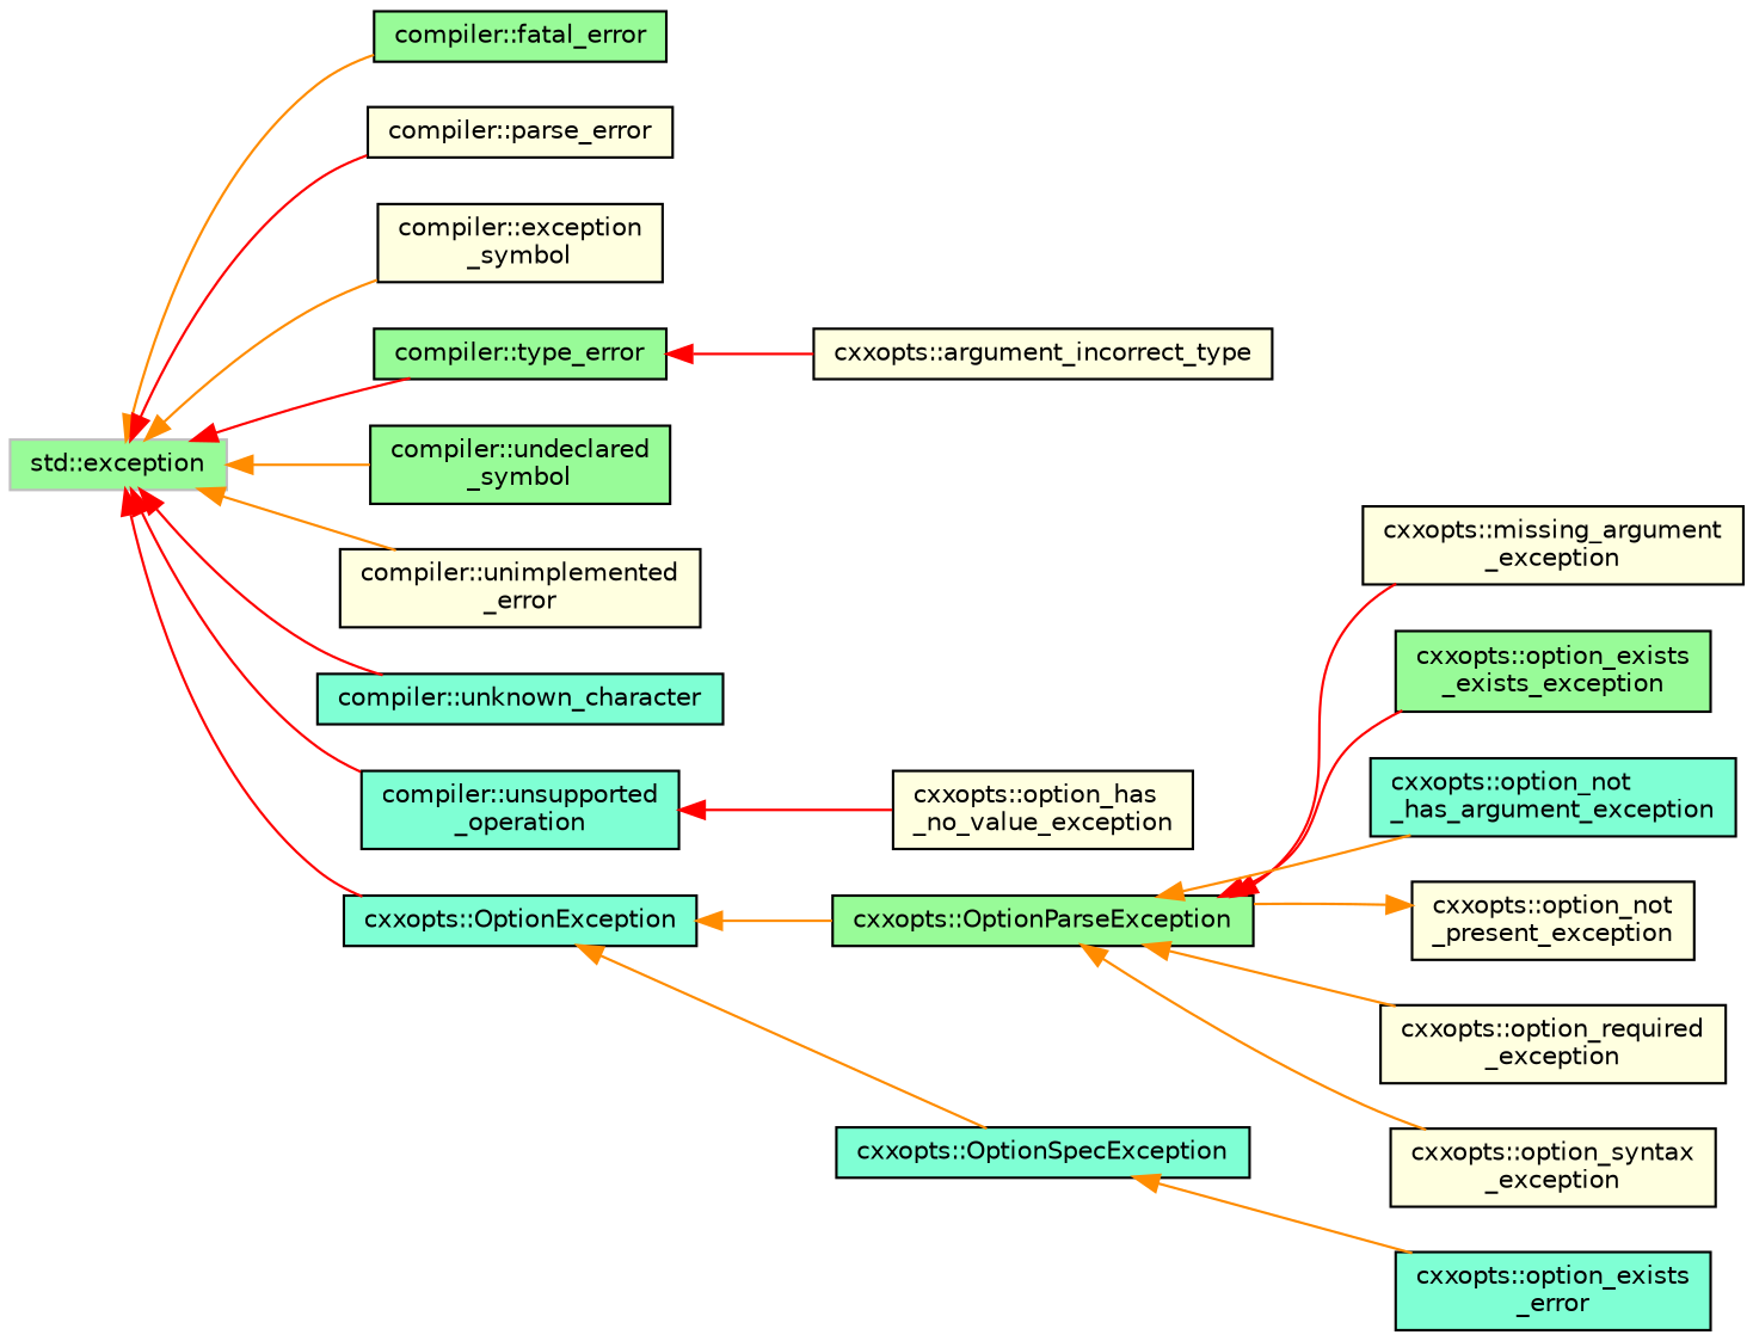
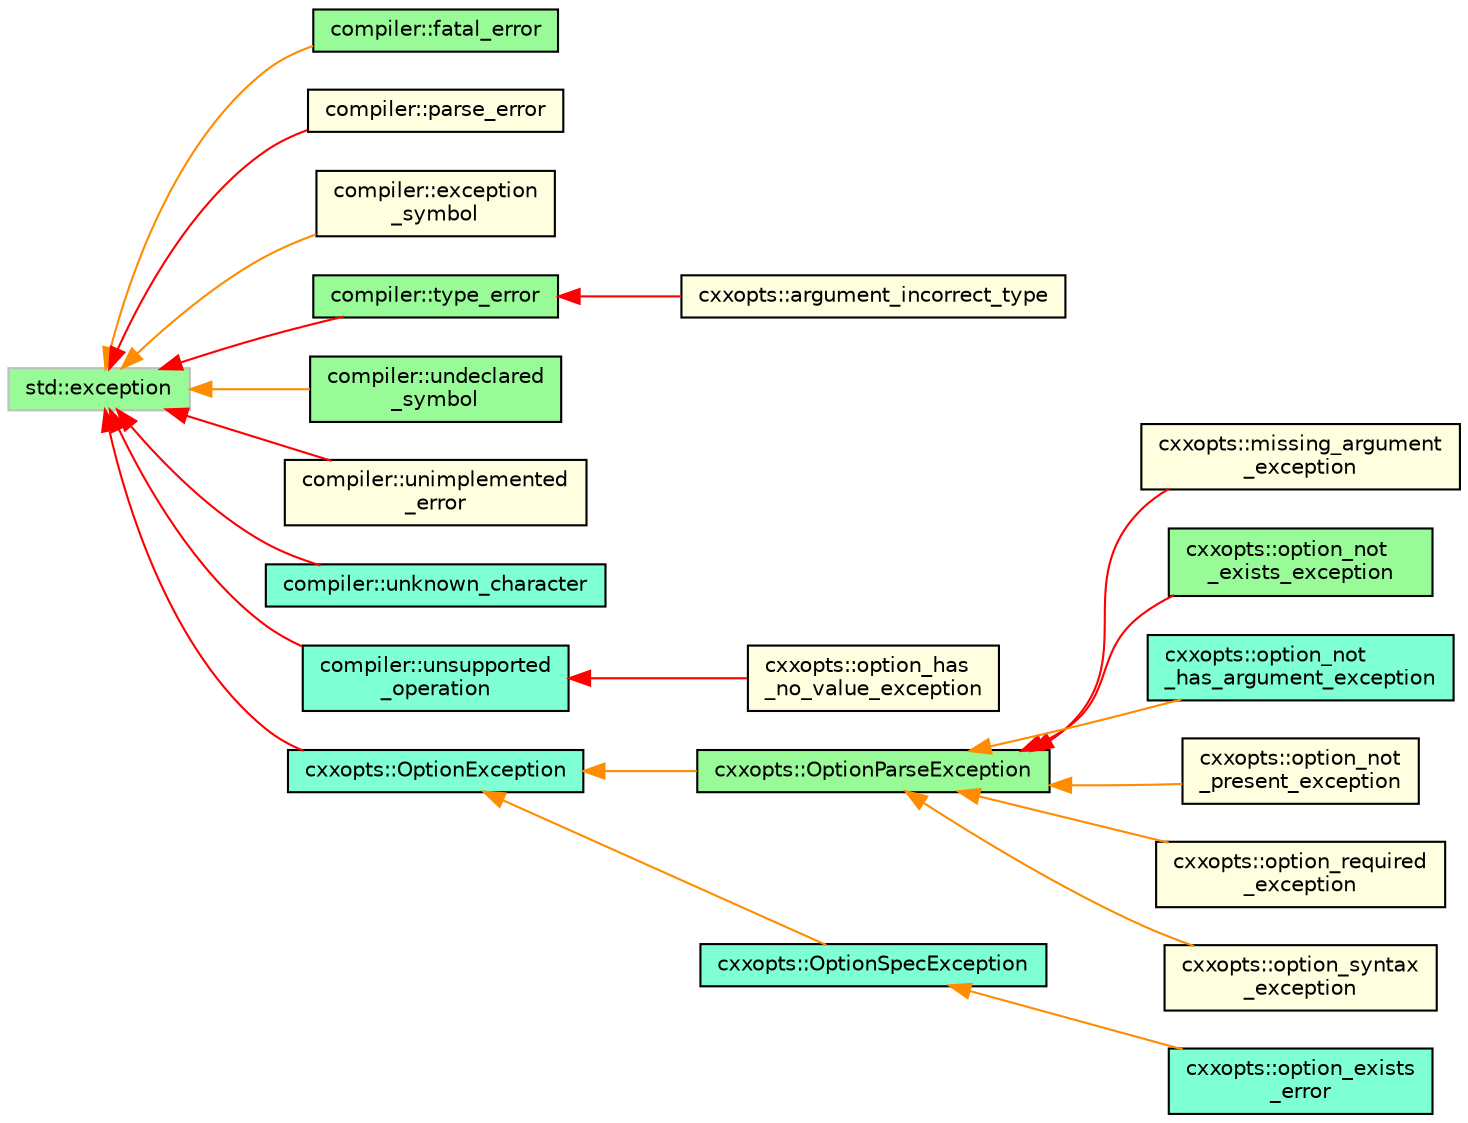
  digraph {
    rankdir=LR
    node [color=black fillcolor=lightyellow fontname=Helvetica fontsize=10 shape=record style=filled]
    edge [color=darkorange dir=back fontname=Helvetica fontsize=10 labelfontname=Helvetica labelfontsize=10 style=solid]
    n1 [color=grey75 fillcolor=palegreen height=0.2 label="std::exception" width=0.4]
    n2 [fillcolor=palegreen height=0.2 label="compiler::fatal_error" width=0.4]
    n3 [height=0.2 label="compiler::parse_error" width=0.4]
    n4 [height=0.2 label="compiler::exception\l_symbol" width=0.4]
    n5 [fillcolor=palegreen height=0.2 label="compiler::type_error" width=0.4]
    n6 [fillcolor=palegreen height=0.2 label="compiler::undeclared\l_symbol" width=0.4]
    n7 [height=0.2 label="compiler::unimplemented\l_error" width=0.4]
    n8 [fillcolor=aquamarine height=0.2 label="compiler::unknown_character" width=0.4]
    n9 [fillcolor=aquamarine height=0.2 label="compiler::unsupported\l_operation" width=0.4]
    n10 [fillcolor=aquamarine height=0.2 label="cxxopts::OptionException" width=0.4]
    n11 [height=0.2 label="cxxopts::argument_incorrect_type" width=0.4]
    n12 [height=0.2 label="cxxopts::option_has\l_no_value_exception" width=0.4]
    n13 [fillcolor=palegreen height=0.2 label="cxxopts::OptionParseException" width=0.4]
    n14 [fillcolor=aquamarine height=0.2 label="cxxopts::OptionSpecException" width=0.4]
    n15 [height=0.2 label="cxxopts::missing_argument\l_exception" width=0.4]
-   n16 [fillcolor=palegreen height=0.2 label="cxxopts::option_exists\l_exists_exception" width=0.4]
+   n16 [fillcolor=palegreen height=0.2 label="cxxopts::option_not\l_exists_exception" width=0.4]
    n17 [fillcolor=aquamarine height=0.2 label="cxxopts::option_not\l_has_argument_exception" width=0.4]
    n18 [height=0.2 label="cxxopts::option_not\l_present_exception" width=0.4]
    n19 [height=0.2 label="cxxopts::option_required\l_exception" width=0.4]
    n20 [height=0.2 label="cxxopts::option_syntax\l_exception" width=0.4]
    n21 [fillcolor=aquamarine height=0.2 label="cxxopts::option_exists\l_error" width=0.4]
    n1 -> n2
    n1 -> n3 [color=red]
    n1 -> n4
    n1 -> n5 [color=red]
    n1 -> n6
-   n1 -> n7
+   n1 -> n7 [color=red]
    n1 -> n8 [color=red]
    n1 -> n9 [color=red]
    n1 -> n10 [color=red]
    n5 -> n11 [color=red]
    n9 -> n12 [color=red]
    n10 -> n13
    n10 -> n14
    n13 -> n15 [color=red]
    n13 -> n16 [color=red]
    n13 -> n17
-   n18 -> n13
+   n13 -> n18
    n13 -> n19
    n13 -> n20
    n14 -> n21
  }
